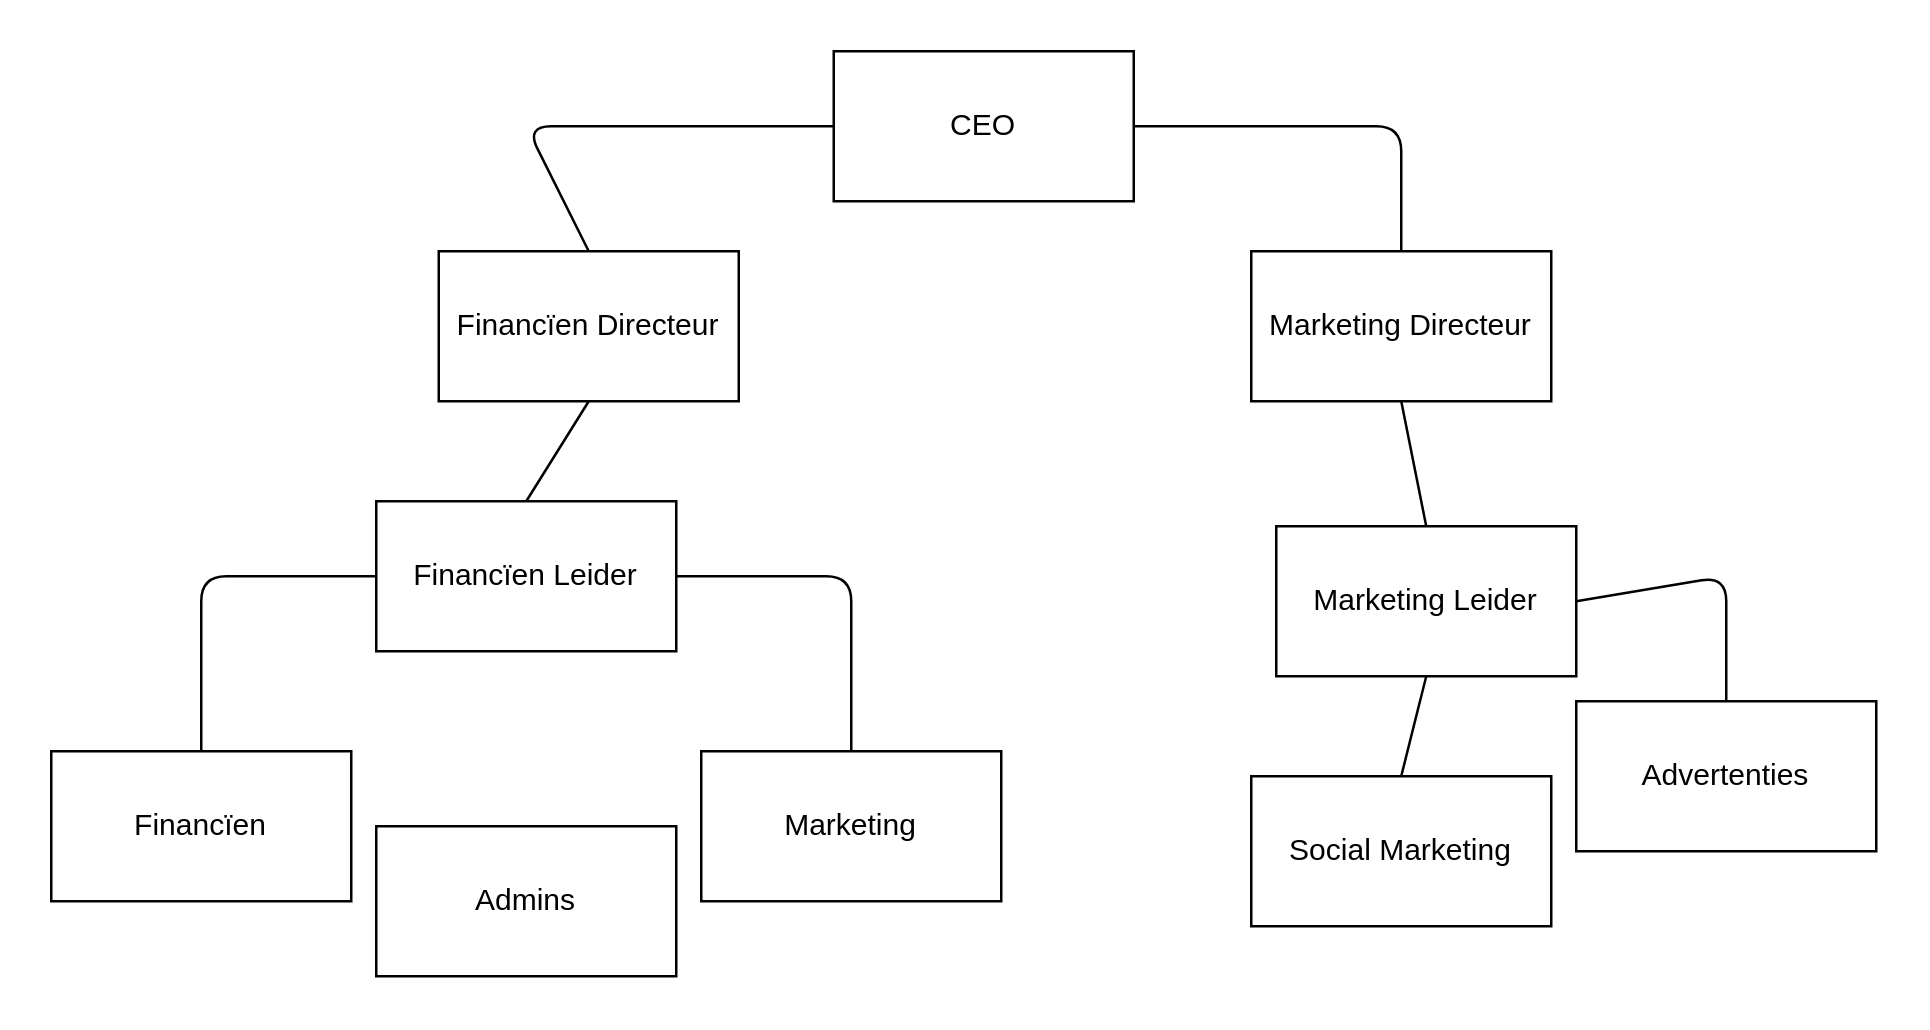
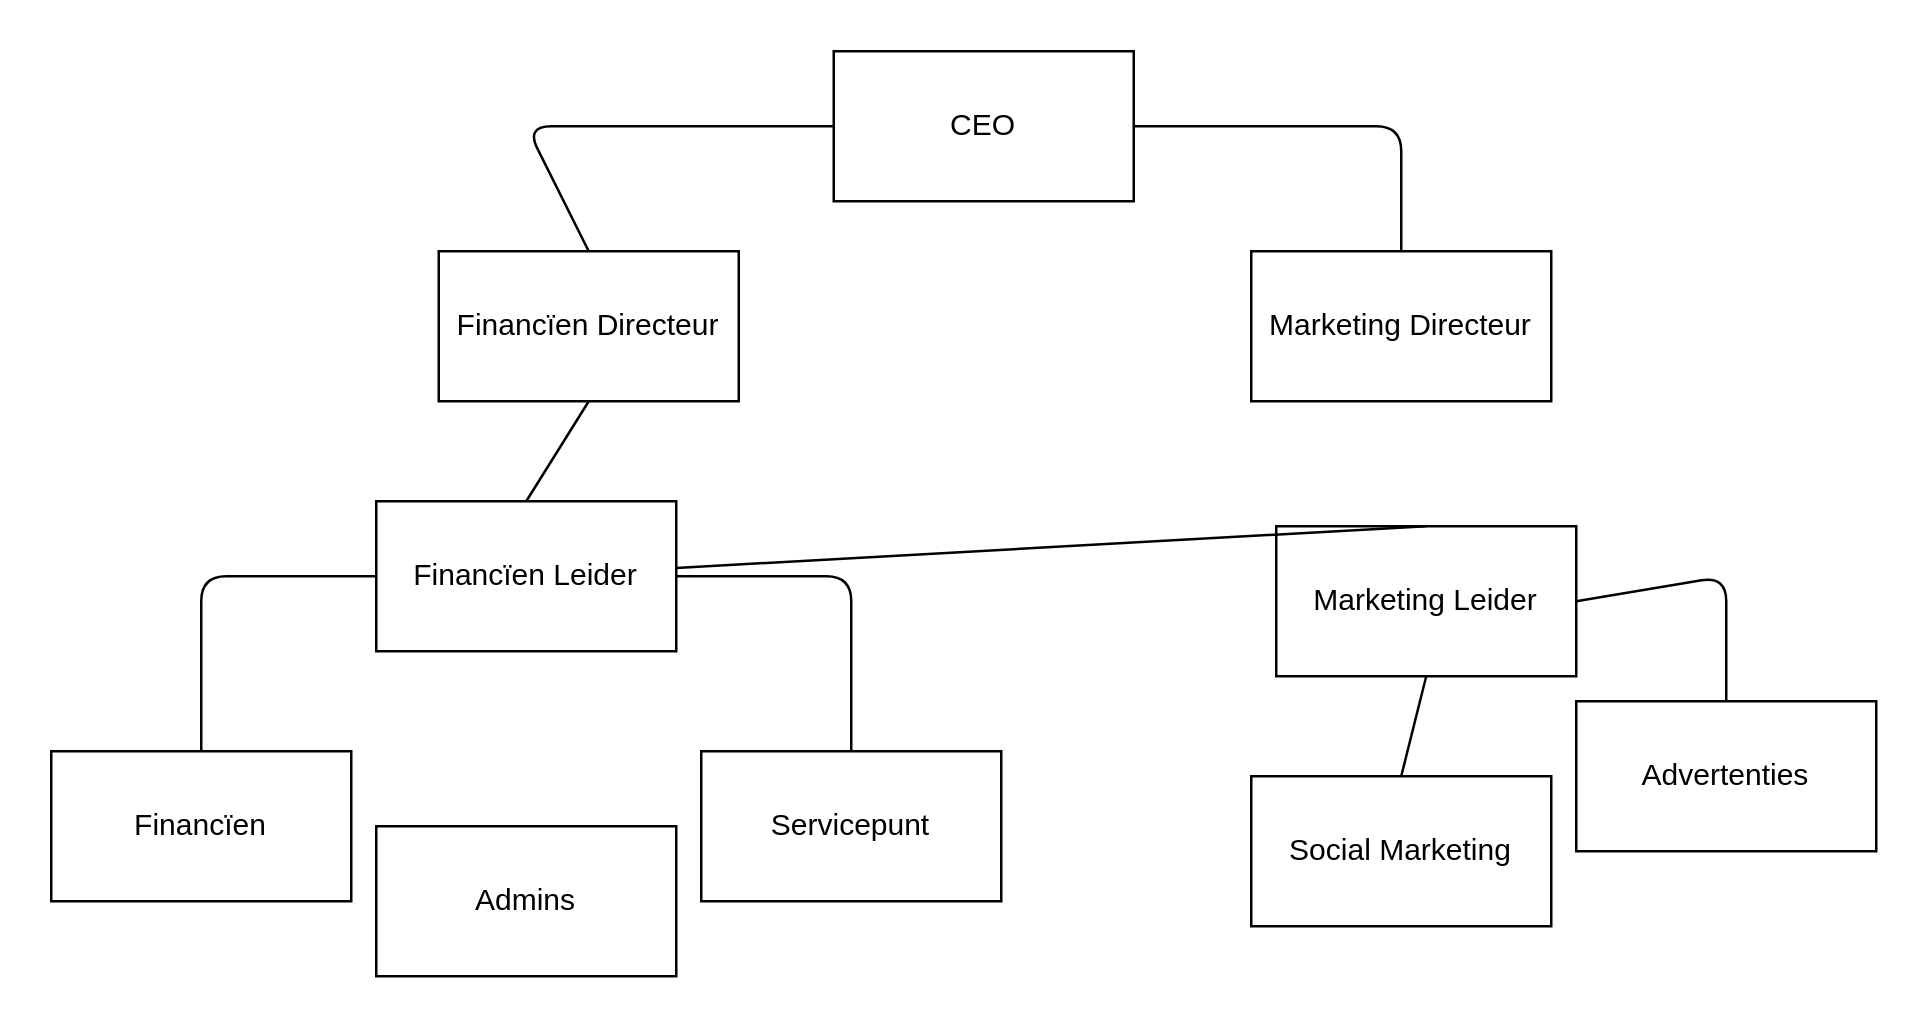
  <mxCell id="0" />
  <mxCell id="1" parent="0" />
  <mxCell id="2" value="CEO" style="rounded=0;whiteSpace=wrap;html=1;" vertex="1" parent="1"><mxGeometry x="333" y="20" width="120" height="60" as="geometry" /></mxCell>
  <mxCell id="3" value="Marketing Directeur" style="rounded=0;whiteSpace=wrap;html=1;" vertex="1" parent="1"><mxGeometry x="500" y="100" width="120" height="60" as="geometry" /></mxCell>
  <mxCell id="4" value="Marketing Leider" style="rounded=0;whiteSpace=wrap;html=1;" vertex="1" parent="1"><mxGeometry x="510" y="210" width="120" height="60" as="geometry" /></mxCell>
  <mxCell id="5" value="Financïen Leider" style="rounded=0;whiteSpace=wrap;html=1;" vertex="1" parent="1"><mxGeometry x="150" y="200" width="120" height="60" as="geometry" /></mxCell>
  <mxCell id="6" value="Financïen" style="rounded=0;whiteSpace=wrap;html=1;" vertex="1" parent="1"><mxGeometry x="20" y="300" width="120" height="60" as="geometry" /></mxCell>
  <mxCell id="7" value="Admins" style="rounded=0;whiteSpace=wrap;html=1;" vertex="1" parent="1"><mxGeometry x="150" y="330" width="120" height="60" as="geometry" /></mxCell>
  <mxCell id="8" value="Financïen Directeur" style="rounded=0;whiteSpace=wrap;html=1;" vertex="1" parent="1"><mxGeometry x="175" y="100" width="120" height="60" as="geometry" /></mxCell>
- <mxCell id="9" value="Marketing" style="rounded=0;whiteSpace=wrap;html=1;" vertex="1" parent="1"><mxGeometry x="280" y="300" width="120" height="60" as="geometry" /></mxCell>
+ <mxCell id="9" value="Servicepunt" style="rounded=0;whiteSpace=wrap;html=1;" vertex="1" parent="1"><mxGeometry x="280" y="300" width="120" height="60" as="geometry" /></mxCell>
  <mxCell id="10" value="Advertenties" style="rounded=0;whiteSpace=wrap;html=1;" vertex="1" parent="1"><mxGeometry x="630" y="280" width="120" height="60" as="geometry" /></mxCell>
  <mxCell id="11" value="Social Marketing" style="rounded=0;whiteSpace=wrap;html=1;" vertex="1" parent="1"><mxGeometry x="500" y="310" width="120" height="60" as="geometry" /></mxCell>
  <mxCell id="12" value="" style="endArrow=none;html=1;entryX=0;entryY=0.5;entryDx=0;entryDy=0;exitX=0.5;exitY=0;exitDx=0;exitDy=0;" edge="1" parent="1" source="8" target="2"><mxGeometry width="50" height="50" relative="1" as="geometry"><mxPoint x="210" y="80" as="sourcePoint" /><mxPoint x="260" y="30" as="targetPoint" /><Array as="points"><mxPoint x="210" y="50" /></Array></mxGeometry></mxCell>
  <mxCell id="13" value="" style="endArrow=none;html=1;entryX=1;entryY=0.5;entryDx=0;entryDy=0;exitX=0.5;exitY=0;exitDx=0;exitDy=0;" edge="1" parent="1" source="3" target="2"><mxGeometry width="50" height="50" relative="1" as="geometry"><mxPoint x="530" y="80" as="sourcePoint" /><mxPoint x="653" y="30" as="targetPoint" /><Array as="points"><mxPoint x="560" y="50" /></Array></mxGeometry></mxCell>
  <mxCell id="14" value="" style="endArrow=none;html=1;entryX=0.5;entryY=1;entryDx=0;entryDy=0;exitX=0.5;exitY=0;exitDx=0;exitDy=0;" edge="1" parent="1" source="5" target="8"><mxGeometry width="50" height="50" relative="1" as="geometry"><mxPoint x="320" y="220" as="sourcePoint" /><mxPoint x="370" y="170" as="targetPoint" /></mxGeometry></mxCell>
- <mxCell id="15" value="" style="endArrow=none;html=1;entryX=0.5;entryY=1;entryDx=0;entryDy=0;exitX=0.5;exitY=0;exitDx=0;exitDy=0;" edge="1" parent="1" source="4" target="3"><mxGeometry width="50" height="50" relative="1" as="geometry"><mxPoint x="660" y="220" as="sourcePoint" /><mxPoint x="710" y="170" as="targetPoint" /></mxGeometry></mxCell>
+ <mxCell id="15" value="" style="endArrow=none;html=1;exitX=0.5;exitY=0;exitDx=0;exitDy=0;" edge="1" parent="1" source="4" target="5"><mxGeometry width="50" height="50" relative="1" as="geometry"><mxPoint x="660" y="220" as="sourcePoint" /><mxPoint x="710" y="170" as="targetPoint" /></mxGeometry></mxCell>
  <mxCell id="16" value="" style="endArrow=none;html=1;entryX=0;entryY=0.5;entryDx=0;entryDy=0;exitX=0.5;exitY=0;exitDx=0;exitDy=0;" edge="1" parent="1" source="6" target="5"><mxGeometry width="50" height="50" relative="1" as="geometry"><mxPoint x="50" y="260" as="sourcePoint" /><mxPoint x="100" y="210" as="targetPoint" /><Array as="points"><mxPoint x="80" y="230" /></Array></mxGeometry></mxCell>
  <mxCell id="17" value="" style="endArrow=none;html=1;entryX=1;entryY=0.5;entryDx=0;entryDy=0;exitX=0.5;exitY=0;exitDx=0;exitDy=0;" edge="1" parent="1" source="9" target="5"><mxGeometry width="50" height="50" relative="1" as="geometry"><mxPoint x="320" y="300" as="sourcePoint" /><mxPoint x="370" y="250" as="targetPoint" /><Array as="points"><mxPoint x="340" y="230" /></Array></mxGeometry></mxCell>
  <mxCell id="18" value="" style="endArrow=none;html=1;entryX=0.5;entryY=1;entryDx=0;entryDy=0;exitX=0.5;exitY=0;exitDx=0;exitDy=0;" edge="1" parent="1" source="11" target="4"><mxGeometry width="50" height="50" relative="1" as="geometry"><mxPoint x="470" y="320" as="sourcePoint" /><mxPoint x="520" y="270" as="targetPoint" /></mxGeometry></mxCell>
  <mxCell id="19" value="" style="endArrow=none;html=1;entryX=1;entryY=0.5;entryDx=0;entryDy=0;exitX=0.5;exitY=0;exitDx=0;exitDy=0;" edge="1" parent="1" source="10" target="4"><mxGeometry width="50" height="50" relative="1" as="geometry"><mxPoint x="690" y="270" as="sourcePoint" /><mxPoint x="740" y="220" as="targetPoint" /><Array as="points"><mxPoint x="690" y="230" /></Array></mxGeometry></mxCell>
